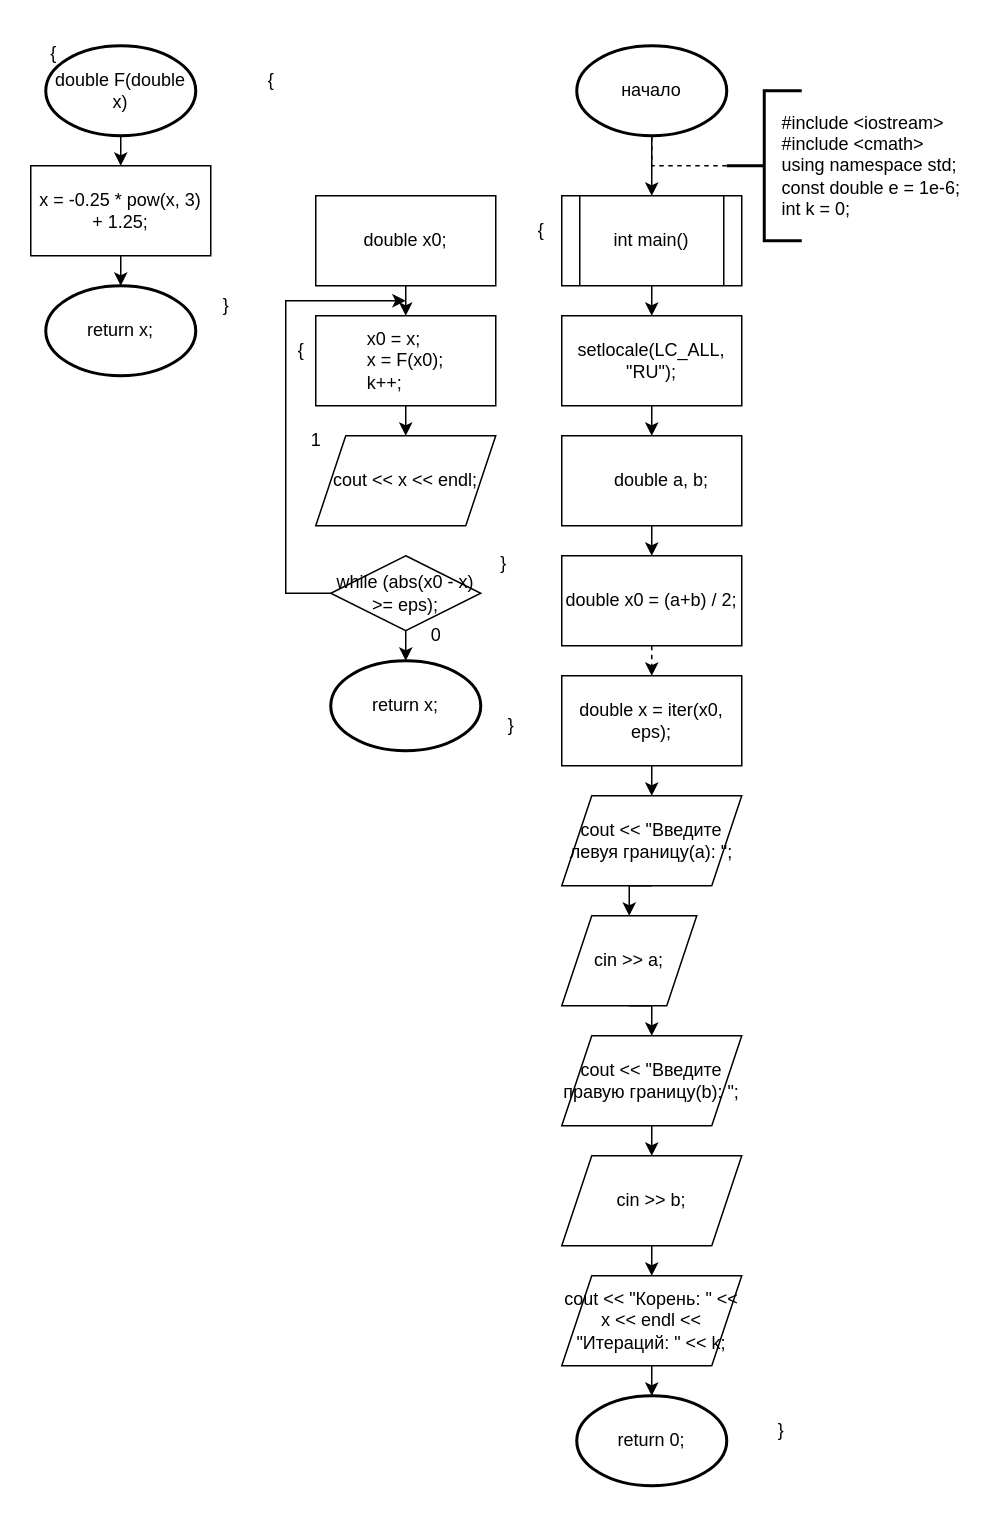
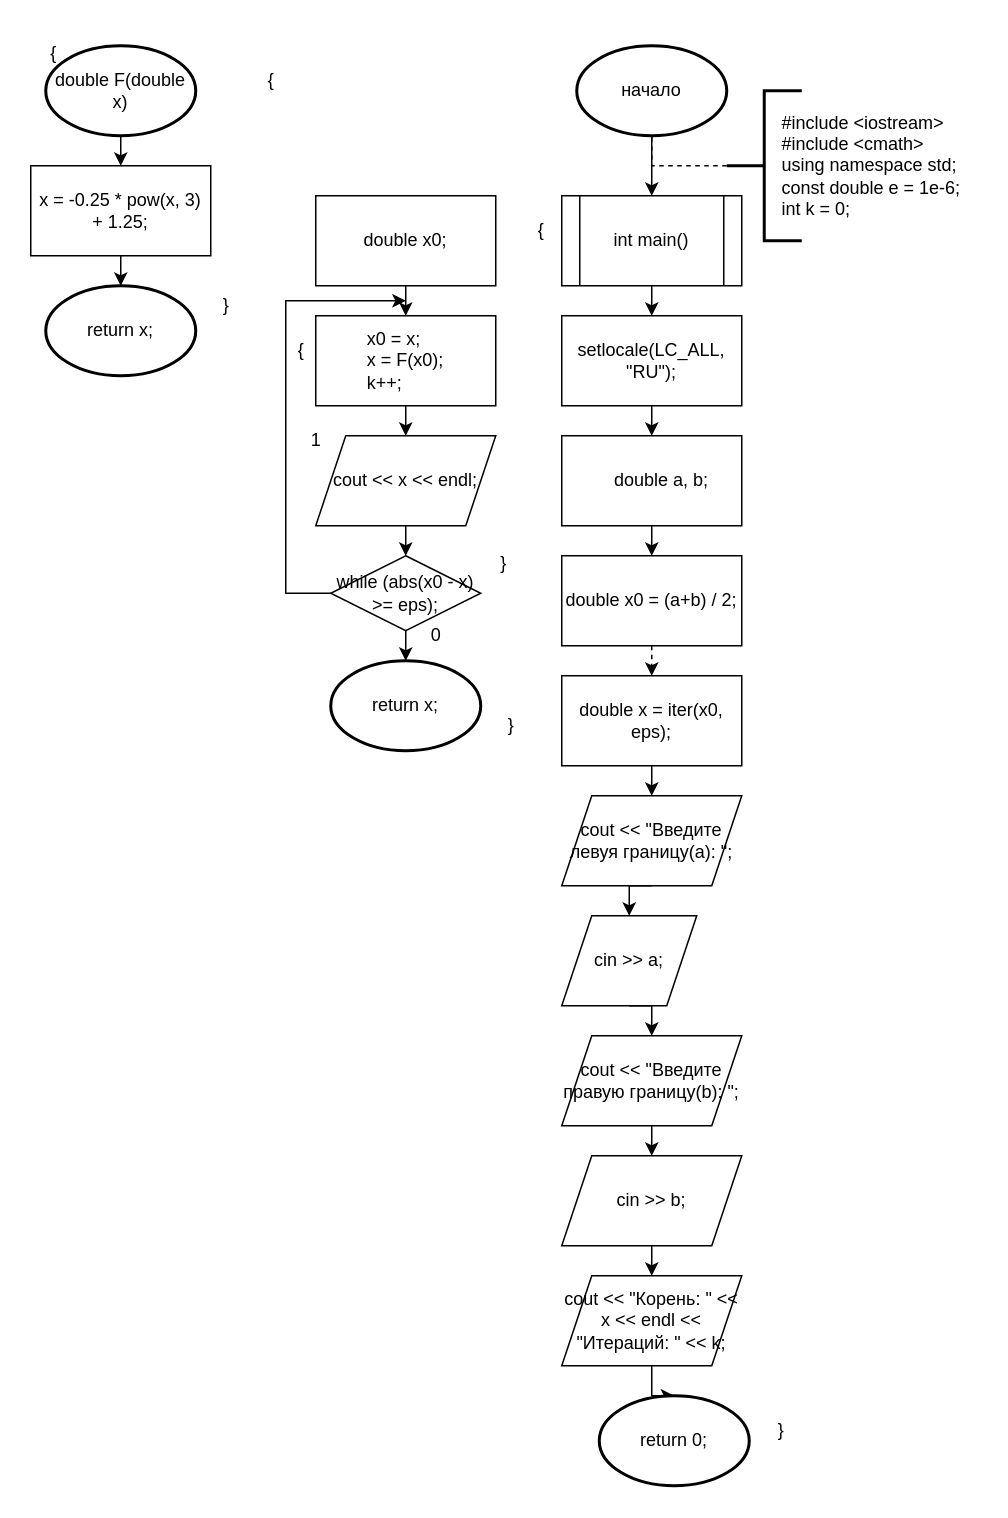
  <mxCell id="0" />
  <mxCell id="1" parent="0" />
  <mxCell id="2" style="edgeStyle=orthogonalEdgeStyle;rounded=0;orthogonalLoop=1;jettySize=auto;html=1;exitX=0.5;exitY=1;exitDx=0;exitDy=0;exitPerimeter=0;entryX=0.5;entryY=0;entryDx=0;entryDy=0;" parent="1" source="3" target="8" edge="1"><mxGeometry relative="1" as="geometry" /></mxCell>
  <mxCell id="3" value="начало" style="strokeWidth=2;html=1;shape=mxgraph.flowchart.start_1;whiteSpace=wrap;" parent="1" vertex="1"><mxGeometry x="384" y="30" width="100" height="60" as="geometry" /></mxCell>
  <mxCell id="4" value="" style="strokeWidth=2;html=1;shape=mxgraph.flowchart.annotation_2;align=left;labelPosition=right;pointerEvents=1;" parent="1" vertex="1"><mxGeometry x="484" y="60" width="50" height="100" as="geometry" /></mxCell>
  <mxCell id="5" value="&lt;div style=&quot;text-align: justify;&quot;&gt;&lt;span style=&quot;background-color: initial;&quot;&gt;#include &amp;lt;iostream&amp;gt;&lt;/span&gt;&lt;/div&gt;&lt;div style=&quot;text-align: justify;&quot;&gt;#include &amp;lt;cmath&amp;gt;&lt;/div&gt;&lt;div style=&quot;text-align: justify;&quot;&gt;using namespace std;&lt;/div&gt;&lt;div style=&quot;text-align: justify;&quot;&gt;const double e = 1e-6;&lt;/div&gt;&lt;div style=&quot;text-align: justify;&quot;&gt;int k = 0;&lt;/div&gt;" style="text;html=1;align=center;verticalAlign=middle;resizable=0;points=[];autosize=1;strokeColor=none;fillColor=none;" parent="1" vertex="1"><mxGeometry x="510" y="65" width="140" height="90" as="geometry" /></mxCell>
  <mxCell id="6" value="" style="endArrow=none;dashed=1;html=1;rounded=0;entryX=0.5;entryY=1;entryDx=0;entryDy=0;entryPerimeter=0;exitX=0;exitY=0.5;exitDx=0;exitDy=0;exitPerimeter=0;" parent="1" source="4" target="3" edge="1"><mxGeometry width="50" height="50" relative="1" as="geometry"><mxPoint x="390" y="220" as="sourcePoint" /><mxPoint x="440" y="170" as="targetPoint" /><Array as="points"><mxPoint x="434" y="110" /></Array></mxGeometry></mxCell>
  <mxCell id="7" style="edgeStyle=orthogonalEdgeStyle;rounded=0;orthogonalLoop=1;jettySize=auto;html=1;exitX=0.5;exitY=1;exitDx=0;exitDy=0;entryX=0.5;entryY=0;entryDx=0;entryDy=0;" parent="1" source="8" target="10" edge="1"><mxGeometry relative="1" as="geometry" /></mxCell>
  <mxCell id="8" value="int main()" style="shape=process;whiteSpace=wrap;html=1;backgroundOutline=1;" parent="1" vertex="1"><mxGeometry x="374" y="130" width="120" height="60" as="geometry" /></mxCell>
  <mxCell id="9" style="edgeStyle=orthogonalEdgeStyle;rounded=0;orthogonalLoop=1;jettySize=auto;html=1;exitX=0.5;exitY=1;exitDx=0;exitDy=0;entryX=0.5;entryY=0;entryDx=0;entryDy=0;" parent="1" source="10" target="12" edge="1"><mxGeometry relative="1" as="geometry" /></mxCell>
  <mxCell id="10" value="setlocale(LC_ALL, &quot;RU&quot;);" style="rounded=0;whiteSpace=wrap;html=1;" parent="1" vertex="1"><mxGeometry x="374" y="210" width="120" height="60" as="geometry" /></mxCell>
  <mxCell id="11" style="edgeStyle=orthogonalEdgeStyle;rounded=0;orthogonalLoop=1;jettySize=auto;html=1;exitX=0.5;exitY=1;exitDx=0;exitDy=0;entryX=0.5;entryY=0;entryDx=0;entryDy=0;" parent="1" source="12" target="22" edge="1"><mxGeometry relative="1" as="geometry" /></mxCell>
  <mxCell id="12" value="&lt;div&gt;&amp;nbsp; &amp;nbsp; double a, b;&lt;/div&gt;" style="rounded=0;whiteSpace=wrap;html=1;" parent="1" vertex="1"><mxGeometry x="374" y="290" width="120" height="60" as="geometry" /></mxCell>
  <mxCell id="13" style="edgeStyle=orthogonalEdgeStyle;rounded=0;orthogonalLoop=1;jettySize=auto;html=1;exitX=0.5;exitY=1;exitDx=0;exitDy=0;entryX=0.5;entryY=0;entryDx=0;entryDy=0;" parent="1" source="14" target="16" edge="1"><mxGeometry relative="1" as="geometry" /></mxCell>
  <mxCell id="14" value="cout &amp;lt;&amp;lt; &quot;Введите левуя границу(a): &quot;;" style="shape=parallelogram;perimeter=parallelogramPerimeter;whiteSpace=wrap;html=1;fixedSize=1;" parent="1" vertex="1"><mxGeometry x="374" y="530" width="120" height="60" as="geometry" /></mxCell>
  <mxCell id="15" style="edgeStyle=orthogonalEdgeStyle;rounded=0;orthogonalLoop=1;jettySize=auto;html=1;exitX=0.5;exitY=1;exitDx=0;exitDy=0;entryX=0.5;entryY=0;entryDx=0;entryDy=0;" parent="1" source="16" target="18" edge="1"><mxGeometry relative="1" as="geometry" /></mxCell>
  <mxCell id="16" value="cin &amp;gt;&amp;gt; a;" style="shape=parallelogram;perimeter=parallelogramPerimeter;whiteSpace=wrap;html=1;fixedSize=1;" parent="1" vertex="1"><mxGeometry x="374" y="610" width="90" height="60" as="geometry" /></mxCell>
  <mxCell id="17" style="edgeStyle=orthogonalEdgeStyle;rounded=0;orthogonalLoop=1;jettySize=auto;html=1;exitX=0.5;exitY=1;exitDx=0;exitDy=0;entryX=0.5;entryY=0;entryDx=0;entryDy=0;" parent="1" source="18" target="20" edge="1"><mxGeometry relative="1" as="geometry" /></mxCell>
  <mxCell id="18" value="cout &amp;lt;&amp;lt; &quot;Введите правую границу(b): &quot;;" style="shape=parallelogram;perimeter=parallelogramPerimeter;whiteSpace=wrap;html=1;fixedSize=1;" parent="1" vertex="1"><mxGeometry x="374" y="690" width="120" height="60" as="geometry" /></mxCell>
  <mxCell id="19" style="edgeStyle=orthogonalEdgeStyle;rounded=0;orthogonalLoop=1;jettySize=auto;html=1;exitX=0.5;exitY=1;exitDx=0;exitDy=0;entryX=0.5;entryY=0;entryDx=0;entryDy=0;" parent="1" source="20" target="26" edge="1"><mxGeometry relative="1" as="geometry" /></mxCell>
  <mxCell id="20" value="cin &amp;gt;&amp;gt; b;" style="shape=parallelogram;perimeter=parallelogramPerimeter;whiteSpace=wrap;html=1;fixedSize=1;" parent="1" vertex="1"><mxGeometry x="374" y="770" width="120" height="60" as="geometry" /></mxCell>
  <mxCell id="21" style="edgeStyle=orthogonalEdgeStyle;rounded=0;orthogonalLoop=1;jettySize=auto;html=1;exitX=0.5;exitY=1;exitDx=0;exitDy=0;entryX=0.5;entryY=0;entryDx=0;entryDy=0;dashed=1;" parent="1" source="22" target="24" edge="1"><mxGeometry relative="1" as="geometry" /></mxCell>
  <mxCell id="22" value="double x0 = (a+b) / 2;" style="rounded=0;whiteSpace=wrap;html=1;" parent="1" vertex="1"><mxGeometry x="374" y="370" width="120" height="60" as="geometry" /></mxCell>
  <mxCell id="23" style="edgeStyle=orthogonalEdgeStyle;rounded=0;orthogonalLoop=1;jettySize=auto;html=1;exitX=0.5;exitY=1;exitDx=0;exitDy=0;entryX=0.5;entryY=0;entryDx=0;entryDy=0;" parent="1" source="24" target="14" edge="1"><mxGeometry relative="1" as="geometry" /></mxCell>
  <mxCell id="24" value="double x = iter(x0, eps);" style="rounded=0;whiteSpace=wrap;html=1;" parent="1" vertex="1"><mxGeometry x="374" y="450" width="120" height="60" as="geometry" /></mxCell>
  <mxCell id="25" style="edgeStyle=orthogonalEdgeStyle;rounded=0;orthogonalLoop=1;jettySize=auto;html=1;exitX=0.5;exitY=1;exitDx=0;exitDy=0;" parent="1" source="26" target="27" edge="1"><mxGeometry relative="1" as="geometry" /></mxCell>
  <mxCell id="26" value="cout &amp;lt;&amp;lt; &quot;Корень: &quot; &amp;lt;&amp;lt; x &amp;lt;&amp;lt; endl &amp;lt;&amp;lt; &quot;Итераций: &quot; &amp;lt;&amp;lt; k;" style="shape=parallelogram;perimeter=parallelogramPerimeter;whiteSpace=wrap;html=1;fixedSize=1;" parent="1" vertex="1"><mxGeometry x="374" y="850" width="120" height="60" as="geometry" /></mxCell>
- <mxCell id="27" value="return 0;" style="strokeWidth=2;html=1;shape=mxgraph.flowchart.start_1;whiteSpace=wrap;" parent="1" vertex="1"><mxGeometry x="384" y="930" width="100" height="60" as="geometry" /></mxCell>
+ <mxCell id="27" value="return 0;" style="strokeWidth=2;html=1;shape=mxgraph.flowchart.start_1;whiteSpace=wrap;" parent="1" vertex="1"><mxGeometry x="399" y="930" width="100" height="60" as="geometry" /></mxCell>
  <mxCell id="28" style="edgeStyle=orthogonalEdgeStyle;rounded=0;orthogonalLoop=1;jettySize=auto;html=1;exitX=0.5;exitY=1;exitDx=0;exitDy=0;entryX=0.5;entryY=0;entryDx=0;entryDy=0;" parent="1" source="29" target="31" edge="1"><mxGeometry relative="1" as="geometry" /></mxCell>
  <mxCell id="29" value="double x0;" style="rounded=0;whiteSpace=wrap;html=1;" parent="1" vertex="1"><mxGeometry x="210" y="130" width="120" height="60" as="geometry" /></mxCell>
  <mxCell id="30" style="edgeStyle=orthogonalEdgeStyle;rounded=0;orthogonalLoop=1;jettySize=auto;html=1;exitX=0.5;exitY=1;exitDx=0;exitDy=0;entryX=0.5;entryY=0;entryDx=0;entryDy=0;" edge="1" parent="1" source="31" target="48"><mxGeometry relative="1" as="geometry" /></mxCell>
  <mxCell id="31" value="&lt;div style=&quot;text-align: justify;&quot;&gt;x0 = x;&lt;/div&gt;&lt;div style=&quot;text-align: justify;&quot;&gt;x = F(x0);&lt;/div&gt;&lt;div style=&quot;text-align: justify;&quot;&gt;k++;&lt;/div&gt;" style="rounded=0;whiteSpace=wrap;html=1;" parent="1" vertex="1"><mxGeometry x="210" y="210" width="120" height="60" as="geometry" /></mxCell>
  <mxCell id="32" style="edgeStyle=orthogonalEdgeStyle;rounded=0;orthogonalLoop=1;jettySize=auto;html=1;exitX=0;exitY=0.5;exitDx=0;exitDy=0;" parent="1" source="33" edge="1"><mxGeometry relative="1" as="geometry"><mxPoint x="270" y="200" as="targetPoint" /><Array as="points"><mxPoint x="190" y="395" /><mxPoint x="190" y="200" /></Array></mxGeometry></mxCell>
  <mxCell id="33" value="while (abs(x0 - x) &amp;gt;= eps);" style="rhombus;whiteSpace=wrap;html=1;" parent="1" vertex="1"><mxGeometry x="220" y="370" width="100" height="50" as="geometry" /></mxCell>
  <mxCell id="34" value="return x;" style="strokeWidth=2;html=1;shape=mxgraph.flowchart.start_1;whiteSpace=wrap;" parent="1" vertex="1"><mxGeometry x="220" y="440" width="100" height="60" as="geometry" /></mxCell>
  <mxCell id="35" style="edgeStyle=orthogonalEdgeStyle;rounded=0;orthogonalLoop=1;jettySize=auto;html=1;exitX=0.5;exitY=1;exitDx=0;exitDy=0;entryX=0.5;entryY=0;entryDx=0;entryDy=0;entryPerimeter=0;" parent="1" source="33" target="34" edge="1"><mxGeometry relative="1" as="geometry" /></mxCell>
  <mxCell id="36" style="edgeStyle=orthogonalEdgeStyle;rounded=0;orthogonalLoop=1;jettySize=auto;html=1;exitX=0.5;exitY=1;exitDx=0;exitDy=0;exitPerimeter=0;entryX=0.5;entryY=0;entryDx=0;entryDy=0;" parent="1" source="37" target="39" edge="1"><mxGeometry relative="1" as="geometry" /></mxCell>
  <mxCell id="37" value="double F(double x)" style="strokeWidth=2;html=1;shape=mxgraph.flowchart.start_1;whiteSpace=wrap;" parent="1" vertex="1"><mxGeometry x="30" y="30" width="100" height="60" as="geometry" /></mxCell>
  <mxCell id="38" value="return x;" style="strokeWidth=2;html=1;shape=mxgraph.flowchart.start_1;whiteSpace=wrap;" parent="1" vertex="1"><mxGeometry x="30" y="190" width="100" height="60" as="geometry" /></mxCell>
  <mxCell id="39" value="x = -0.25 * pow(x, 3) + 1.25;" style="rounded=0;whiteSpace=wrap;html=1;" parent="1" vertex="1"><mxGeometry y="110" width="120" height="60" as="geometry" x="20" /></mxCell>
  <mxCell id="40" style="edgeStyle=orthogonalEdgeStyle;rounded=0;orthogonalLoop=1;jettySize=auto;html=1;exitX=0.5;exitY=1;exitDx=0;exitDy=0;entryX=0.5;entryY=0;entryDx=0;entryDy=0;entryPerimeter=0;" parent="1" source="39" target="38" edge="1"><mxGeometry relative="1" as="geometry" /></mxCell>
  <mxCell id="41" value="1" style="text;html=1;align=center;verticalAlign=middle;resizable=0;points=[];autosize=1;strokeColor=none;fillColor=none;" parent="1" vertex="1"><mxGeometry x="195" y="278" width="30" height="30" as="geometry" /></mxCell>
  <mxCell id="42" value="0" style="text;html=1;align=center;verticalAlign=middle;resizable=0;points=[];autosize=1;strokeColor=none;fillColor=none;" parent="1" vertex="1"><mxGeometry x="275" y="408" width="30" height="30" as="geometry" /></mxCell>
  <mxCell id="43" value="{" style="text;html=1;align=center;verticalAlign=middle;resizable=0;points=[];autosize=1;strokeColor=none;fillColor=none;" parent="1" vertex="1"><mxGeometry x="185" y="218" width="30" height="30" as="geometry" /></mxCell>
  <mxCell id="44" value="}" style="text;html=1;align=center;verticalAlign=middle;resizable=0;points=[];autosize=1;strokeColor=none;fillColor=none;" parent="1" vertex="1"><mxGeometry x="320" y="360" width="30" height="30" as="geometry" /></mxCell>
  <mxCell id="45" value="{" style="text;html=1;align=center;verticalAlign=middle;resizable=0;points=[];autosize=1;strokeColor=none;fillColor=none;" parent="1" vertex="1"><mxGeometry x="345" y="138" width="30" height="30" as="geometry" /></mxCell>
  <mxCell id="46" value="}" style="text;html=1;align=center;verticalAlign=middle;resizable=0;points=[];autosize=1;strokeColor=none;fillColor=none;" parent="1" vertex="1"><mxGeometry x="505" y="938" width="30" height="30" as="geometry" /></mxCell>
+ <mxCell id="47" style="edgeStyle=orthogonalEdgeStyle;rounded=0;orthogonalLoop=1;jettySize=auto;html=1;exitX=0.5;exitY=1;exitDx=0;exitDy=0;entryX=0.5;entryY=0;entryDx=0;entryDy=0;" edge="1" parent="1" source="48" target="33"><mxGeometry relative="1" as="geometry" /></mxCell>
  <mxCell id="48" value="cout &amp;lt;&amp;lt; x &amp;lt;&amp;lt; endl;" style="shape=parallelogram;perimeter=parallelogramPerimeter;whiteSpace=wrap;html=1;fixedSize=1;" vertex="1" parent="1"><mxGeometry x="210" y="290" width="120" height="60" as="geometry" /></mxCell>
  <mxCell id="49" value="{" style="text;html=1;align=center;verticalAlign=middle;resizable=0;points=[];autosize=1;strokeColor=none;fillColor=none;" vertex="1" parent="1"><mxGeometry width="30" height="30" as="geometry" x="20" y="20" /></mxCell>
  <mxCell id="50" value="}" style="text;html=1;align=center;verticalAlign=middle;resizable=0;points=[];autosize=1;strokeColor=none;fillColor=none;" vertex="1" parent="1"><mxGeometry x="135" y="188" width="30" height="30" as="geometry" /></mxCell>
  <mxCell id="51" value="{" style="text;html=1;align=center;verticalAlign=middle;resizable=0;points=[];autosize=1;strokeColor=none;fillColor=none;" vertex="1" parent="1"><mxGeometry x="165" y="38" width="30" height="30" as="geometry" /></mxCell>
  <mxCell id="52" value="}" style="text;html=1;align=center;verticalAlign=middle;resizable=0;points=[];autosize=1;strokeColor=none;fillColor=none;" vertex="1" parent="1"><mxGeometry x="325" y="468" width="30" height="30" as="geometry" /></mxCell>
